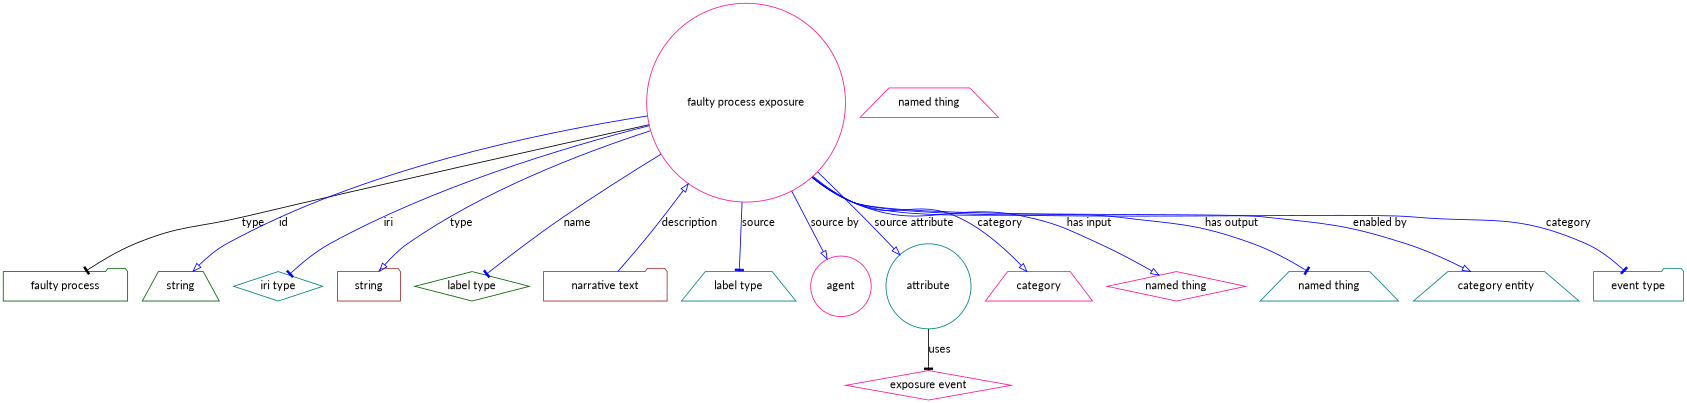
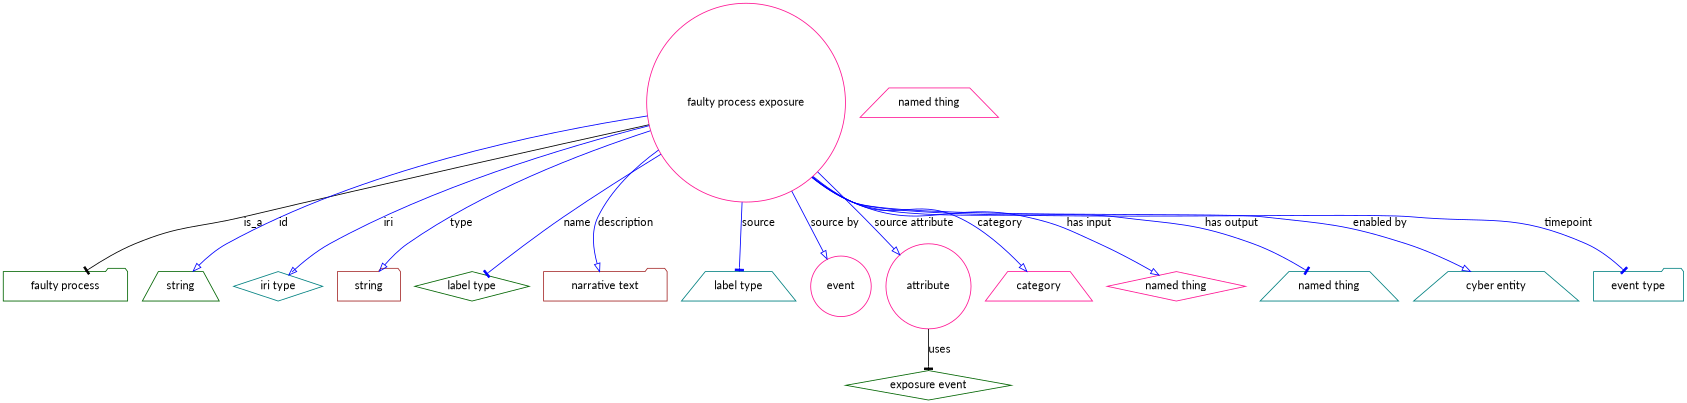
  digraph {
    fontname=Lato
    node [color=deeppink fontname=Lato shape=trapezium]
    edge [arrowhead=onormal fontname=Lato color=blue style=solid]
    n1 [height=0.5 label="faulty process exposure" shape=circle width=3.3761]
    "faulty process" [color=darkgreen height=0.5 shape=folder width=2.1123]
    n3 [color=darkgreen height=0.5 label=string width=1.0652]
    n4 [color=teal height=0.5 label="iri type" shape=diamond width=1.2277]
    n5 [color=brown height=0.5 label=string shape=folder width=1.0652]
    n6 [color=darkgreen height=0.5 label="label type" shape=diamond width=1.5707]
    n7 [color=brown height=0.5 label="narrative text" shape=folder width=2.0943]
    n8 [color=teal height=0.5 label="label type" width=1.5707]
-   n9 [height=0.5 label=agent shape=circle width=1.0291]
-   n10 [color=teal height=0.5 label=attribute shape=circle width=1.4443]
+   n9 [height=0.5 label=event shape=circle width=1.0291]
+   n10 [height=0.5 label=attribute shape=circle width=1.4443]
    category [height=0.5 width=1.4263]
    n12 [height=0.5 label="named thing" shape=diamond width=1.9318]
    n13 [color=teal height=0.5 label="named thing" width=1.9318]
-   n14 [color=teal height=0.5 label="category entity" width=1.8596]
+   n14 [color=teal height=0.5 label="cyber entity" width=1.8596]
    n15 [color=teal height=0.5 label="event type" shape=folder width=1.5346]
-   "exposure event" [height=0.5 shape=diamond width=2.2748]
+   "exposure event" [color=darkgreen height=0.5 shape=diamond width=2.2748]
    n17 [height=0.5 label="named thing" width=1.9318]
-   n1 -> "faulty process" [arrowhead=tee label=type color="" style=""]
+   n1 -> "faulty process" [arrowhead=tee label=is_a color="" style=""]
    n1 -> n3 [label=id]
-   n1 -> n4 [arrowhead=tee label=iri]
+   n1 -> n4 [label=iri]
    n1 -> n5 [label=type]
    n1 -> n6 [arrowhead=tee label=name]
-   n7 -> n1 [label=description]
+   n1 -> n7 [label=description]
    n1 -> n8 [arrowhead=tee label=source]
    n1 -> n9 [label="source by"]
    n1 -> n10 [label="source attribute"]
    n1 -> category [label=category]
    n1 -> n12 [label="has input"]
    n1 -> n13 [arrowhead=tee label="has output"]
    n1 -> n14 [label="enabled by"]
-   n1 -> n15 [arrowhead=tee label=category]
+   n1 -> n15 [arrowhead=tee label=timepoint]
    n10 -> "exposure event" [arrowhead=tee label=uses color="" style=""]
  }
